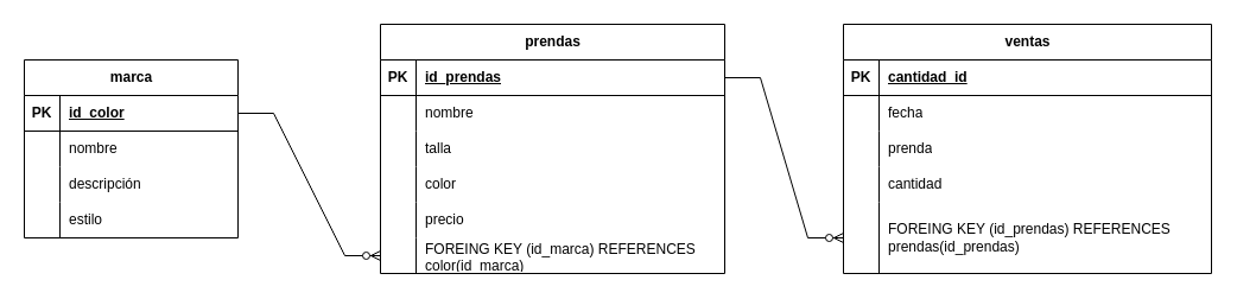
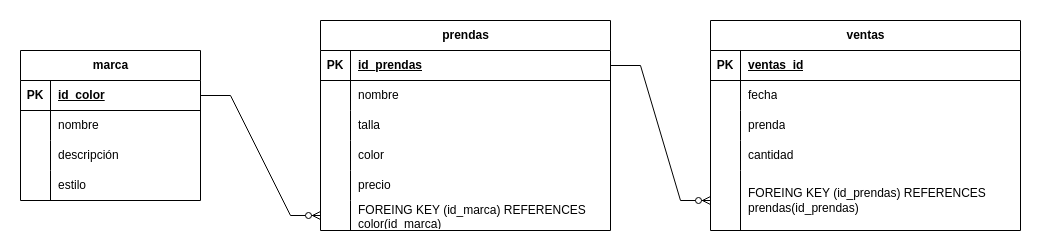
  <mxCell id="0" />
  <mxCell id="1" parent="0" />
  <mxCell id="2" value="marca" style="shape=table;startSize=30;container=1;collapsible=1;childLayout=tableLayout;fixedRows=1;rowLines=0;fontStyle=1;align=center;resizeLast=1;html=1;" vertex="1" parent="1"><mxGeometry x="20" y="50" width="180" height="150" as="geometry"><mxRectangle x="90" y="250" width="80" height="30" as="alternateBounds" /></mxGeometry></mxCell>
  <mxCell id="3" value="" style="shape=tableRow;horizontal=0;startSize=0;swimlaneHead=0;swimlaneBody=0;fillColor=none;collapsible=0;dropTarget=0;points=[[0,0.5],[1,0.5]];portConstraint=eastwest;top=0;left=0;right=0;bottom=1;" vertex="1" parent="2"><mxGeometry y="30" width="180" height="30" as="geometry" /></mxCell>
  <mxCell id="4" value="PK" style="shape=partialRectangle;connectable=0;fillColor=none;top=0;left=0;bottom=0;right=0;fontStyle=1;overflow=hidden;whiteSpace=wrap;html=1;" vertex="1" parent="3"><mxGeometry width="30" height="30" as="geometry"><mxRectangle width="30" height="30" as="alternateBounds" /></mxGeometry></mxCell>
  <mxCell id="5" value="id_color" style="shape=partialRectangle;connectable=0;fillColor=none;top=0;left=0;bottom=0;right=0;align=left;spacingLeft=6;fontStyle=5;overflow=hidden;whiteSpace=wrap;html=1;" vertex="1" parent="3"><mxGeometry x="30" width="150" height="30" as="geometry"><mxRectangle width="150" height="30" as="alternateBounds" /></mxGeometry></mxCell>
  <mxCell id="6" value="" style="shape=tableRow;horizontal=0;startSize=0;swimlaneHead=0;swimlaneBody=0;fillColor=none;collapsible=0;dropTarget=0;points=[[0,0.5],[1,0.5]];portConstraint=eastwest;top=0;left=0;right=0;bottom=0;" vertex="1" parent="2"><mxGeometry y="60" width="180" height="30" as="geometry" /></mxCell>
  <mxCell id="7" value="" style="shape=partialRectangle;connectable=0;fillColor=none;top=0;left=0;bottom=0;right=0;editable=1;overflow=hidden;whiteSpace=wrap;html=1;" vertex="1" parent="6"><mxGeometry width="30" height="30" as="geometry"><mxRectangle width="30" height="30" as="alternateBounds" /></mxGeometry></mxCell>
  <mxCell id="8" value="nombre" style="shape=partialRectangle;connectable=0;fillColor=none;top=0;left=0;bottom=0;right=0;align=left;spacingLeft=6;overflow=hidden;whiteSpace=wrap;html=1;" vertex="1" parent="6"><mxGeometry x="30" width="150" height="30" as="geometry"><mxRectangle width="150" height="30" as="alternateBounds" /></mxGeometry></mxCell>
  <mxCell id="9" value="" style="shape=tableRow;horizontal=0;startSize=0;swimlaneHead=0;swimlaneBody=0;fillColor=none;collapsible=0;dropTarget=0;points=[[0,0.5],[1,0.5]];portConstraint=eastwest;top=0;left=0;right=0;bottom=0;" vertex="1" parent="2"><mxGeometry y="90" width="180" height="30" as="geometry" /></mxCell>
  <mxCell id="10" value="" style="shape=partialRectangle;connectable=0;fillColor=none;top=0;left=0;bottom=0;right=0;editable=1;overflow=hidden;whiteSpace=wrap;html=1;" vertex="1" parent="9"><mxGeometry width="30" height="30" as="geometry"><mxRectangle width="30" height="30" as="alternateBounds" /></mxGeometry></mxCell>
  <mxCell id="11" value="descripción" style="shape=partialRectangle;connectable=0;fillColor=none;top=0;left=0;bottom=0;right=0;align=left;spacingLeft=6;overflow=hidden;whiteSpace=wrap;html=1;" vertex="1" parent="9"><mxGeometry x="30" width="150" height="30" as="geometry"><mxRectangle width="150" height="30" as="alternateBounds" /></mxGeometry></mxCell>
  <mxCell id="12" style="shape=tableRow;horizontal=0;startSize=0;swimlaneHead=0;swimlaneBody=0;fillColor=none;collapsible=0;dropTarget=0;points=[[0,0.5],[1,0.5]];portConstraint=eastwest;top=0;left=0;right=0;bottom=0;" vertex="1" parent="2"><mxGeometry y="120" width="180" height="30" as="geometry" /></mxCell>
  <mxCell id="13" style="shape=partialRectangle;connectable=0;fillColor=none;top=0;left=0;bottom=0;right=0;editable=1;overflow=hidden;whiteSpace=wrap;html=1;" vertex="1" parent="12"><mxGeometry width="30" height="30" as="geometry"><mxRectangle width="30" height="30" as="alternateBounds" /></mxGeometry></mxCell>
  <mxCell id="14" value="estilo" style="shape=partialRectangle;connectable=0;fillColor=none;top=0;left=0;bottom=0;right=0;align=left;spacingLeft=6;overflow=hidden;whiteSpace=wrap;html=1;" vertex="1" parent="12"><mxGeometry x="30" width="150" height="30" as="geometry"><mxRectangle width="150" height="30" as="alternateBounds" /></mxGeometry></mxCell>
  <mxCell id="15" value="prendas" style="shape=table;startSize=30;container=1;collapsible=1;childLayout=tableLayout;fixedRows=1;rowLines=0;fontStyle=1;align=center;resizeLast=1;html=1;" vertex="1" parent="1"><mxGeometry x="320" y="20" width="290" height="210" as="geometry" /></mxCell>
  <mxCell id="16" value="" style="shape=tableRow;horizontal=0;startSize=0;swimlaneHead=0;swimlaneBody=0;fillColor=none;collapsible=0;dropTarget=0;points=[[0,0.5],[1,0.5]];portConstraint=eastwest;top=0;left=0;right=0;bottom=1;" vertex="1" parent="15"><mxGeometry y="30" width="290" height="30" as="geometry" /></mxCell>
  <mxCell id="17" value="PK" style="shape=partialRectangle;connectable=0;fillColor=none;top=0;left=0;bottom=0;right=0;fontStyle=1;overflow=hidden;whiteSpace=wrap;html=1;" vertex="1" parent="16"><mxGeometry width="30" height="30" as="geometry"><mxRectangle width="30" height="30" as="alternateBounds" /></mxGeometry></mxCell>
  <mxCell id="18" value="id_prendas" style="shape=partialRectangle;connectable=0;fillColor=none;top=0;left=0;bottom=0;right=0;align=left;spacingLeft=6;fontStyle=5;overflow=hidden;whiteSpace=wrap;html=1;" vertex="1" parent="16"><mxGeometry x="30" width="260" height="30" as="geometry"><mxRectangle width="260" height="30" as="alternateBounds" /></mxGeometry></mxCell>
  <mxCell id="19" value="" style="shape=tableRow;horizontal=0;startSize=0;swimlaneHead=0;swimlaneBody=0;fillColor=none;collapsible=0;dropTarget=0;points=[[0,0.5],[1,0.5]];portConstraint=eastwest;top=0;left=0;right=0;bottom=0;" vertex="1" parent="15"><mxGeometry y="60" width="290" height="30" as="geometry" /></mxCell>
  <mxCell id="20" value="" style="shape=partialRectangle;connectable=0;fillColor=none;top=0;left=0;bottom=0;right=0;editable=1;overflow=hidden;whiteSpace=wrap;html=1;" vertex="1" parent="19"><mxGeometry width="30" height="30" as="geometry"><mxRectangle width="30" height="30" as="alternateBounds" /></mxGeometry></mxCell>
  <mxCell id="21" value="nombre" style="shape=partialRectangle;connectable=0;fillColor=none;top=0;left=0;bottom=0;right=0;align=left;spacingLeft=6;overflow=hidden;whiteSpace=wrap;html=1;" vertex="1" parent="19"><mxGeometry x="30" width="260" height="30" as="geometry"><mxRectangle width="260" height="30" as="alternateBounds" /></mxGeometry></mxCell>
  <mxCell id="22" value="" style="shape=tableRow;horizontal=0;startSize=0;swimlaneHead=0;swimlaneBody=0;fillColor=none;collapsible=0;dropTarget=0;points=[[0,0.5],[1,0.5]];portConstraint=eastwest;top=0;left=0;right=0;bottom=0;" vertex="1" parent="15"><mxGeometry y="90" width="290" height="30" as="geometry" /></mxCell>
  <mxCell id="23" value="" style="shape=partialRectangle;connectable=0;fillColor=none;top=0;left=0;bottom=0;right=0;editable=1;overflow=hidden;whiteSpace=wrap;html=1;" vertex="1" parent="22"><mxGeometry width="30" height="30" as="geometry"><mxRectangle width="30" height="30" as="alternateBounds" /></mxGeometry></mxCell>
  <mxCell id="24" value="talla" style="shape=partialRectangle;connectable=0;fillColor=none;top=0;left=0;bottom=0;right=0;align=left;spacingLeft=6;overflow=hidden;whiteSpace=wrap;html=1;" vertex="1" parent="22"><mxGeometry x="30" width="260" height="30" as="geometry"><mxRectangle width="260" height="30" as="alternateBounds" /></mxGeometry></mxCell>
  <mxCell id="25" value="" style="shape=tableRow;horizontal=0;startSize=0;swimlaneHead=0;swimlaneBody=0;fillColor=none;collapsible=0;dropTarget=0;points=[[0,0.5],[1,0.5]];portConstraint=eastwest;top=0;left=0;right=0;bottom=0;" vertex="1" parent="15"><mxGeometry y="120" width="290" height="30" as="geometry" /></mxCell>
  <mxCell id="26" value="" style="shape=partialRectangle;connectable=0;fillColor=none;top=0;left=0;bottom=0;right=0;editable=1;overflow=hidden;whiteSpace=wrap;html=1;" vertex="1" parent="25"><mxGeometry width="30" height="30" as="geometry"><mxRectangle width="30" height="30" as="alternateBounds" /></mxGeometry></mxCell>
  <mxCell id="27" value="color" style="shape=partialRectangle;connectable=0;fillColor=none;top=0;left=0;bottom=0;right=0;align=left;spacingLeft=6;overflow=hidden;whiteSpace=wrap;html=1;" vertex="1" parent="25"><mxGeometry x="30" width="260" height="30" as="geometry"><mxRectangle width="260" height="30" as="alternateBounds" /></mxGeometry></mxCell>
  <mxCell id="28" style="shape=tableRow;horizontal=0;startSize=0;swimlaneHead=0;swimlaneBody=0;fillColor=none;collapsible=0;dropTarget=0;points=[[0,0.5],[1,0.5]];portConstraint=eastwest;top=0;left=0;right=0;bottom=0;" vertex="1" parent="15"><mxGeometry y="150" width="290" height="30" as="geometry" /></mxCell>
  <mxCell id="29" style="shape=partialRectangle;connectable=0;fillColor=none;top=0;left=0;bottom=0;right=0;editable=1;overflow=hidden;whiteSpace=wrap;html=1;" vertex="1" parent="28"><mxGeometry width="30" height="30" as="geometry"><mxRectangle width="30" height="30" as="alternateBounds" /></mxGeometry></mxCell>
  <mxCell id="30" value="precio" style="shape=partialRectangle;connectable=0;fillColor=none;top=0;left=0;bottom=0;right=0;align=left;spacingLeft=6;overflow=hidden;whiteSpace=wrap;html=1;" vertex="1" parent="28"><mxGeometry x="30" width="260" height="30" as="geometry"><mxRectangle width="260" height="30" as="alternateBounds" /></mxGeometry></mxCell>
  <mxCell id="31" style="shape=tableRow;horizontal=0;startSize=0;swimlaneHead=0;swimlaneBody=0;fillColor=none;collapsible=0;dropTarget=0;points=[[0,0.5],[1,0.5]];portConstraint=eastwest;top=0;left=0;right=0;bottom=0;" vertex="1" parent="15"><mxGeometry y="180" width="290" height="30" as="geometry" /></mxCell>
  <mxCell id="32" style="shape=partialRectangle;connectable=0;fillColor=none;top=0;left=0;bottom=0;right=0;editable=1;overflow=hidden;whiteSpace=wrap;html=1;" vertex="1" parent="31"><mxGeometry width="30" height="30" as="geometry"><mxRectangle width="30" height="30" as="alternateBounds" /></mxGeometry></mxCell>
  <mxCell id="33" value="FOREING KEY (id_marca) REFERENCES color(id_marca)" style="shape=partialRectangle;connectable=0;fillColor=none;top=0;left=0;bottom=0;right=0;align=left;spacingLeft=6;overflow=hidden;whiteSpace=wrap;html=1;" vertex="1" parent="31"><mxGeometry x="30" width="260" height="30" as="geometry"><mxRectangle width="260" height="30" as="alternateBounds" /></mxGeometry></mxCell>
  <mxCell id="34" value="" style="edgeStyle=entityRelationEdgeStyle;fontSize=12;html=1;endArrow=ERzeroToMany;endFill=1;rounded=0;entryX=0;entryY=0.5;entryDx=0;entryDy=0;exitX=1;exitY=0.5;exitDx=0;exitDy=0;" edge="1" parent="1" source="3" target="31"><mxGeometry width="100" height="100" relative="1" as="geometry"><mxPoint x="220" y="150" as="sourcePoint" /><mxPoint x="320" y="50" as="targetPoint" /></mxGeometry></mxCell>
  <mxCell id="35" value="ventas" style="shape=table;startSize=30;container=1;collapsible=1;childLayout=tableLayout;fixedRows=1;rowLines=0;fontStyle=1;align=center;resizeLast=1;html=1;" vertex="1" parent="1"><mxGeometry x="710" y="20" width="310" height="210" as="geometry" /></mxCell>
  <mxCell id="36" value="" style="shape=tableRow;horizontal=0;startSize=0;swimlaneHead=0;swimlaneBody=0;fillColor=none;collapsible=0;dropTarget=0;points=[[0,0.5],[1,0.5]];portConstraint=eastwest;top=0;left=0;right=0;bottom=1;" vertex="1" parent="35"><mxGeometry y="30" width="310" height="30" as="geometry" /></mxCell>
  <mxCell id="37" value="PK" style="shape=partialRectangle;connectable=0;fillColor=none;top=0;left=0;bottom=0;right=0;fontStyle=1;overflow=hidden;whiteSpace=wrap;html=1;" vertex="1" parent="36"><mxGeometry width="30" height="30" as="geometry"><mxRectangle width="30" height="30" as="alternateBounds" /></mxGeometry></mxCell>
- <mxCell id="38" value="cantidad_id" style="shape=partialRectangle;connectable=0;fillColor=none;top=0;left=0;bottom=0;right=0;align=left;spacingLeft=6;fontStyle=5;overflow=hidden;whiteSpace=wrap;html=1;" vertex="1" parent="36"><mxGeometry x="30" width="280" height="30" as="geometry"><mxRectangle width="280" height="30" as="alternateBounds" /></mxGeometry></mxCell>
+ <mxCell id="38" value="ventas_id" style="shape=partialRectangle;connectable=0;fillColor=none;top=0;left=0;bottom=0;right=0;align=left;spacingLeft=6;fontStyle=5;overflow=hidden;whiteSpace=wrap;html=1;" vertex="1" parent="36"><mxGeometry x="30" width="280" height="30" as="geometry"><mxRectangle width="280" height="30" as="alternateBounds" /></mxGeometry></mxCell>
  <mxCell id="39" value="" style="shape=tableRow;horizontal=0;startSize=0;swimlaneHead=0;swimlaneBody=0;fillColor=none;collapsible=0;dropTarget=0;points=[[0,0.5],[1,0.5]];portConstraint=eastwest;top=0;left=0;right=0;bottom=0;" vertex="1" parent="35"><mxGeometry y="60" width="310" height="30" as="geometry" /></mxCell>
  <mxCell id="40" value="" style="shape=partialRectangle;connectable=0;fillColor=none;top=0;left=0;bottom=0;right=0;editable=1;overflow=hidden;whiteSpace=wrap;html=1;" vertex="1" parent="39"><mxGeometry width="30" height="30" as="geometry"><mxRectangle width="30" height="30" as="alternateBounds" /></mxGeometry></mxCell>
  <mxCell id="41" value="fecha" style="shape=partialRectangle;connectable=0;fillColor=none;top=0;left=0;bottom=0;right=0;align=left;spacingLeft=6;overflow=hidden;whiteSpace=wrap;html=1;" vertex="1" parent="39"><mxGeometry x="30" width="280" height="30" as="geometry"><mxRectangle width="280" height="30" as="alternateBounds" /></mxGeometry></mxCell>
  <mxCell id="42" value="" style="shape=tableRow;horizontal=0;startSize=0;swimlaneHead=0;swimlaneBody=0;fillColor=none;collapsible=0;dropTarget=0;points=[[0,0.5],[1,0.5]];portConstraint=eastwest;top=0;left=0;right=0;bottom=0;" vertex="1" parent="35"><mxGeometry y="90" width="310" height="30" as="geometry" /></mxCell>
  <mxCell id="43" value="" style="shape=partialRectangle;connectable=0;fillColor=none;top=0;left=0;bottom=0;right=0;editable=1;overflow=hidden;whiteSpace=wrap;html=1;" vertex="1" parent="42"><mxGeometry width="30" height="30" as="geometry"><mxRectangle width="30" height="30" as="alternateBounds" /></mxGeometry></mxCell>
  <mxCell id="44" value="prenda" style="shape=partialRectangle;connectable=0;fillColor=none;top=0;left=0;bottom=0;right=0;align=left;spacingLeft=6;overflow=hidden;whiteSpace=wrap;html=1;" vertex="1" parent="42"><mxGeometry x="30" width="280" height="30" as="geometry"><mxRectangle width="280" height="30" as="alternateBounds" /></mxGeometry></mxCell>
  <mxCell id="45" style="shape=tableRow;horizontal=0;startSize=0;swimlaneHead=0;swimlaneBody=0;fillColor=none;collapsible=0;dropTarget=0;points=[[0,0.5],[1,0.5]];portConstraint=eastwest;top=0;left=0;right=0;bottom=0;" vertex="1" parent="35"><mxGeometry y="120" width="310" height="30" as="geometry" /></mxCell>
  <mxCell id="46" style="shape=partialRectangle;connectable=0;fillColor=none;top=0;left=0;bottom=0;right=0;editable=1;overflow=hidden;whiteSpace=wrap;html=1;" vertex="1" parent="45"><mxGeometry width="30" height="30" as="geometry"><mxRectangle width="30" height="30" as="alternateBounds" /></mxGeometry></mxCell>
  <mxCell id="47" value="cantidad" style="shape=partialRectangle;connectable=0;fillColor=none;top=0;left=0;bottom=0;right=0;align=left;spacingLeft=6;overflow=hidden;whiteSpace=wrap;html=1;" vertex="1" parent="45"><mxGeometry x="30" width="280" height="30" as="geometry"><mxRectangle width="280" height="30" as="alternateBounds" /></mxGeometry></mxCell>
  <mxCell id="48" value="" style="shape=tableRow;horizontal=0;startSize=0;swimlaneHead=0;swimlaneBody=0;fillColor=none;collapsible=0;dropTarget=0;points=[[0,0.5],[1,0.5]];portConstraint=eastwest;top=0;left=0;right=0;bottom=0;" vertex="1" parent="35"><mxGeometry y="150" width="310" height="60" as="geometry" /></mxCell>
  <mxCell id="49" value="" style="shape=partialRectangle;connectable=0;fillColor=none;top=0;left=0;bottom=0;right=0;editable=1;overflow=hidden;whiteSpace=wrap;html=1;" vertex="1" parent="48"><mxGeometry width="30" height="60" as="geometry"><mxRectangle width="30" height="60" as="alternateBounds" /></mxGeometry></mxCell>
  <mxCell id="50" value="FOREING KEY (id_prendas) REFERENCES prendas(id_prendas)" style="shape=partialRectangle;connectable=0;fillColor=none;top=0;left=0;bottom=0;right=0;align=left;spacingLeft=6;overflow=hidden;whiteSpace=wrap;html=1;" vertex="1" parent="48"><mxGeometry x="30" width="280" height="60" as="geometry"><mxRectangle width="280" height="60" as="alternateBounds" /></mxGeometry></mxCell>
  <mxCell id="51" value="" style="edgeStyle=entityRelationEdgeStyle;fontSize=12;html=1;endArrow=ERzeroToMany;endFill=1;rounded=0;exitX=1;exitY=0.5;exitDx=0;exitDy=0;entryX=0;entryY=0.5;entryDx=0;entryDy=0;" edge="1" parent="1" source="16" target="48"><mxGeometry width="100" height="100" relative="1" as="geometry"><mxPoint x="610" y="155" as="sourcePoint" /><mxPoint x="710" y="55" as="targetPoint" /></mxGeometry></mxCell>
